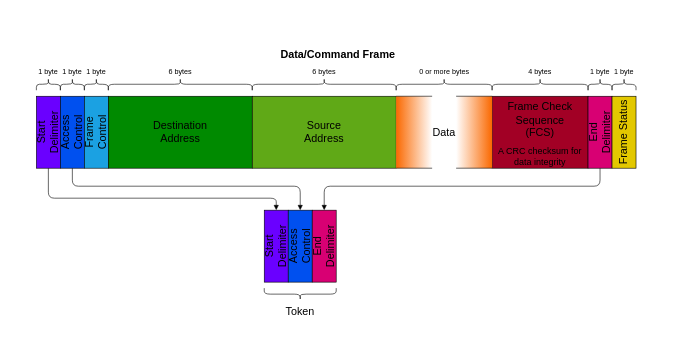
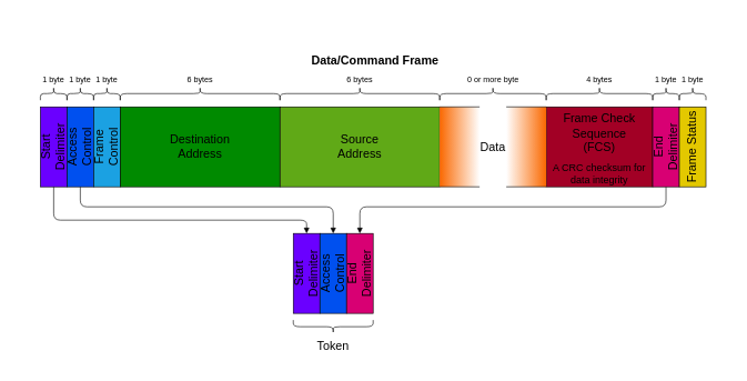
  <mxCell id="0" />
  <mxCell id="1" parent="0" />
  <mxCell id="2" value="" style="rounded=0;whiteSpace=wrap;html=1;fillColor=#6a00ff;fontColor=#ffffff;" vertex="1" parent="1"><mxGeometry x="60" y="160" width="40" height="120" as="geometry" /></mxCell>
  <mxCell id="3" value="" style="rounded=0;whiteSpace=wrap;html=1;fillColor=#0050ef;fontColor=#ffffff;" vertex="1" parent="1"><mxGeometry x="100" y="160" width="40" height="120" as="geometry" /></mxCell>
  <mxCell id="4" value="" style="rounded=0;whiteSpace=wrap;html=1;fillColor=#1ba1e2;fontColor=#ffffff;" vertex="1" parent="1"><mxGeometry x="140" y="160" width="40" height="120" as="geometry" /></mxCell>
  <mxCell id="5" value="" style="rounded=0;whiteSpace=wrap;html=1;fillColor=#008a00;fontColor=#ffffff;" vertex="1" parent="1"><mxGeometry x="180" y="160" width="240" height="120" as="geometry" /></mxCell>
  <mxCell id="6" value="" style="rounded=0;whiteSpace=wrap;html=1;fillColor=#60a917;fontColor=#ffffff;" vertex="1" parent="1"><mxGeometry x="420" y="160" width="240" height="120" as="geometry" /></mxCell>
  <mxCell id="7" value="" style="rounded=0;whiteSpace=wrap;html=1;fillColor=#fa6800;fontColor=#ffffff;gradientDirection=east;gradientColor=#ffffff;strokeColor=none;" vertex="1" parent="1"><mxGeometry x="660" y="160" width="60" height="120" as="geometry" /></mxCell>
  <mxCell id="8" value="" style="rounded=0;whiteSpace=wrap;html=1;fillColor=#a20025;fontColor=#ffffff;" vertex="1" parent="1"><mxGeometry x="820" y="160" width="160" height="120" as="geometry" /></mxCell>
  <mxCell id="9" value="" style="rounded=0;whiteSpace=wrap;html=1;fillColor=#d80073;fontColor=#ffffff;" vertex="1" parent="1"><mxGeometry x="980" y="160" width="40" height="120" as="geometry" /></mxCell>
  <mxCell id="10" value="1 byte" style="text;html=1;strokeColor=none;fillColor=none;align=center;verticalAlign=middle;whiteSpace=wrap;rounded=0;" vertex="1" parent="1"><mxGeometry x="60" y="110" width="40" height="20" as="geometry" /></mxCell>
  <mxCell id="11" value="" style="shape=curlyBracket;whiteSpace=wrap;html=1;rounded=1;rotation=90;" vertex="1" parent="1"><mxGeometry x="70" y="120" width="20" height="40" as="geometry" /></mxCell>
  <mxCell id="12" value="1 byte" style="text;html=1;strokeColor=none;fillColor=none;align=center;verticalAlign=middle;whiteSpace=wrap;rounded=0;" vertex="1" parent="1"><mxGeometry x="100" y="110" width="40" height="20" as="geometry" /></mxCell>
  <mxCell id="13" value="" style="shape=curlyBracket;whiteSpace=wrap;html=1;rounded=1;rotation=90;" vertex="1" parent="1"><mxGeometry x="110" y="120" width="20" height="40" as="geometry" /></mxCell>
  <mxCell id="14" value="1 byte" style="text;html=1;strokeColor=none;fillColor=none;align=center;verticalAlign=middle;whiteSpace=wrap;rounded=0;" vertex="1" parent="1"><mxGeometry x="140" y="110" width="40" height="20" as="geometry" /></mxCell>
  <mxCell id="15" value="" style="shape=curlyBracket;whiteSpace=wrap;html=1;rounded=1;rotation=90;" vertex="1" parent="1"><mxGeometry x="150" y="120" width="20" height="40" as="geometry" /></mxCell>
  <mxCell id="16" value="6 bytes" style="text;html=1;strokeColor=none;fillColor=none;align=center;verticalAlign=middle;whiteSpace=wrap;rounded=0;" vertex="1" parent="1"><mxGeometry x="275" y="110" width="50" height="20" as="geometry" /></mxCell>
  <mxCell id="17" value="" style="shape=curlyBracket;whiteSpace=wrap;html=1;rounded=1;rotation=90;" vertex="1" parent="1"><mxGeometry x="290" y="20" width="20" height="240" as="geometry" /></mxCell>
  <mxCell id="18" value="6 bytes" style="text;html=1;strokeColor=none;fillColor=none;align=center;verticalAlign=middle;whiteSpace=wrap;rounded=0;" vertex="1" parent="1"><mxGeometry x="515" y="110" width="50" height="20" as="geometry" /></mxCell>
  <mxCell id="19" value="" style="shape=curlyBracket;whiteSpace=wrap;html=1;rounded=1;rotation=90;" vertex="1" parent="1"><mxGeometry x="530" y="20" width="20" height="240" as="geometry" /></mxCell>
  <mxCell id="20" value="" style="shape=curlyBracket;whiteSpace=wrap;html=1;rounded=1;rotation=90;" vertex="1" parent="1"><mxGeometry x="890" y="60" width="20" height="160" as="geometry" /></mxCell>
  <mxCell id="21" value="4 bytes" style="text;html=1;strokeColor=none;fillColor=none;align=center;verticalAlign=middle;whiteSpace=wrap;rounded=0;" vertex="1" parent="1"><mxGeometry x="875" y="110" width="50" height="20" as="geometry" /></mxCell>
  <mxCell id="22" value="1 byte" style="text;html=1;strokeColor=none;fillColor=none;align=center;verticalAlign=middle;whiteSpace=wrap;rounded=0;" vertex="1" parent="1"><mxGeometry x="980" y="110" width="40" height="20" as="geometry" /></mxCell>
  <mxCell id="23" value="" style="shape=curlyBracket;whiteSpace=wrap;html=1;rounded=1;rotation=90;" vertex="1" parent="1"><mxGeometry x="990" y="120" width="20" height="40" as="geometry" /></mxCell>
  <mxCell id="24" value="" style="rounded=0;whiteSpace=wrap;html=1;fillColor=#fa6800;fontColor=#ffffff;gradientColor=#ffffff;gradientDirection=west;strokeColor=none;" vertex="1" parent="1"><mxGeometry x="760" y="160" width="60" height="120" as="geometry" /></mxCell>
  <mxCell id="25" value="" style="endArrow=none;html=1;exitX=0;exitY=0;exitDx=0;exitDy=0;entryX=1;entryY=0;entryDx=0;entryDy=0;" edge="1" parent="1" source="7" target="7"><mxGeometry width="50" height="50" relative="1" as="geometry"><mxPoint x="740" y="110" as="sourcePoint" /><mxPoint x="790" y="60" as="targetPoint" /></mxGeometry></mxCell>
  <mxCell id="26" value="" style="endArrow=none;html=1;exitX=0;exitY=1;exitDx=0;exitDy=0;entryX=1;entryY=1;entryDx=0;entryDy=0;" edge="1" parent="1" source="7" target="7"><mxGeometry width="50" height="50" relative="1" as="geometry"><mxPoint x="660" y="279.17" as="sourcePoint" /><mxPoint x="710" y="310" as="targetPoint" /></mxGeometry></mxCell>
  <mxCell id="27" value="" style="endArrow=none;html=1;exitX=0;exitY=1;exitDx=0;exitDy=0;entryX=1;entryY=1;entryDx=0;entryDy=0;" edge="1" parent="1" source="24" target="24"><mxGeometry width="50" height="50" relative="1" as="geometry"><mxPoint x="670" y="290" as="sourcePoint" /><mxPoint x="730" y="290" as="targetPoint" /></mxGeometry></mxCell>
  <mxCell id="28" value="" style="endArrow=none;html=1;exitX=0;exitY=0;exitDx=0;exitDy=0;entryX=1;entryY=0;entryDx=0;entryDy=0;" edge="1" parent="1" source="24" target="24"><mxGeometry width="50" height="50" relative="1" as="geometry"><mxPoint x="670" y="170" as="sourcePoint" /><mxPoint x="730" y="170" as="targetPoint" /></mxGeometry></mxCell>
  <mxCell id="29" value="" style="shape=curlyBracket;whiteSpace=wrap;html=1;rounded=1;rotation=90;" vertex="1" parent="1"><mxGeometry x="730" y="60" width="20" height="160" as="geometry" /></mxCell>
- <mxCell id="30" value="0 or more bytes" style="text;html=1;strokeColor=none;fillColor=none;align=center;verticalAlign=middle;whiteSpace=wrap;rounded=0;" vertex="1" parent="1"><mxGeometry x="692.5" y="110" width="95" height="20" as="geometry" /></mxCell>
+ <mxCell id="30" value="0 or more byte" style="text;html=1;strokeColor=none;fillColor=none;align=center;verticalAlign=middle;whiteSpace=wrap;rounded=0;" vertex="1" parent="1"><mxGeometry x="692.5" y="110" width="95" height="20" as="geometry" /></mxCell>
  <mxCell id="31" style="edgeStyle=orthogonalEdgeStyle;rounded=1;orthogonalLoop=1;jettySize=auto;html=1;exitX=0;exitY=0.5;exitDx=0;exitDy=0;entryX=1;entryY=0.5;entryDx=0;entryDy=0;fontSize=15;endArrow=block;endFill=1;" edge="1" parent="1" source="32" target="44"><mxGeometry relative="1" as="geometry"><Array as="points"><mxPoint x="80" y="330" /><mxPoint x="460" y="330" /></Array></mxGeometry></mxCell>
  <mxCell id="32" value="Start &lt;br style=&quot;font-size: 18px;&quot;&gt;Delimiter" style="text;html=1;strokeColor=none;fillColor=none;align=center;verticalAlign=middle;whiteSpace=wrap;rounded=0;rotation=-90;fontSize=18;" vertex="1" parent="1"><mxGeometry y="210" width="120" height="20" as="geometry" x="20" /></mxCell>
  <mxCell id="33" style="edgeStyle=orthogonalEdgeStyle;rounded=1;orthogonalLoop=1;jettySize=auto;html=1;exitX=0;exitY=0.5;exitDx=0;exitDy=0;entryX=1;entryY=0.5;entryDx=0;entryDy=0;fontSize=15;endArrow=block;endFill=1;" edge="1" parent="1" source="34" target="45"><mxGeometry relative="1" as="geometry"><Array as="points"><mxPoint x="120" y="310" /><mxPoint x="500" y="310" /></Array></mxGeometry></mxCell>
  <mxCell id="34" value="Access&lt;br&gt;Control" style="text;html=1;strokeColor=none;fillColor=none;align=center;verticalAlign=middle;whiteSpace=wrap;rounded=0;rotation=-90;fontSize=18;" vertex="1" parent="1"><mxGeometry x="60" y="210" width="120" height="20" as="geometry" /></mxCell>
  <mxCell id="35" value="Frame&lt;br&gt;Control" style="text;html=1;strokeColor=none;fillColor=none;align=center;verticalAlign=middle;whiteSpace=wrap;rounded=0;rotation=-90;fontSize=18;" vertex="1" parent="1"><mxGeometry x="100" y="210" width="120" height="20" as="geometry" /></mxCell>
  <mxCell id="36" value="Destination&lt;br&gt;Address" style="text;html=1;strokeColor=none;fillColor=none;align=center;verticalAlign=middle;whiteSpace=wrap;rounded=0;rotation=0;fontSize=18;" vertex="1" parent="1"><mxGeometry x="240" y="210" width="120" height="20" as="geometry" /></mxCell>
  <mxCell id="37" value="Source Address" style="text;html=1;strokeColor=none;fillColor=none;align=center;verticalAlign=middle;whiteSpace=wrap;rounded=0;rotation=0;fontSize=18;" vertex="1" parent="1"><mxGeometry x="480" y="210" width="120" height="20" as="geometry" /></mxCell>
  <mxCell id="38" value="Frame Check Sequence (FCS)" style="text;html=1;strokeColor=none;fillColor=none;align=center;verticalAlign=middle;whiteSpace=wrap;rounded=0;rotation=0;fontSize=18;" vertex="1" parent="1"><mxGeometry x="840" y="190" width="120" height="20" as="geometry" /></mxCell>
  <mxCell id="39" value="A CRC checksum for data integrity" style="text;html=1;strokeColor=none;fillColor=none;align=center;verticalAlign=middle;whiteSpace=wrap;rounded=0;rotation=0;fontSize=15;" vertex="1" parent="1"><mxGeometry x="820" y="250" width="160" height="20" as="geometry" /></mxCell>
  <mxCell id="40" style="edgeStyle=orthogonalEdgeStyle;rounded=1;orthogonalLoop=1;jettySize=auto;html=1;exitX=0;exitY=0.5;exitDx=0;exitDy=0;entryX=1;entryY=0.5;entryDx=0;entryDy=0;fontSize=15;endArrow=block;endFill=1;" edge="1" parent="1" source="41" target="51"><mxGeometry relative="1" as="geometry"><Array as="points"><mxPoint x="1000" y="310" /><mxPoint x="540" y="310" /></Array></mxGeometry></mxCell>
  <mxCell id="41" value="End&lt;br&gt;Delimiter" style="text;html=1;strokeColor=none;fillColor=none;align=center;verticalAlign=middle;whiteSpace=wrap;rounded=0;rotation=-90;fontSize=18;" vertex="1" parent="1"><mxGeometry x="940" y="210" width="120" height="20" as="geometry" /></mxCell>
  <mxCell id="42" value="" style="rounded=0;whiteSpace=wrap;html=1;fillColor=#6a00ff;fontColor=#ffffff;" vertex="1" parent="1"><mxGeometry x="440" y="350" width="40" height="120" as="geometry" /></mxCell>
  <mxCell id="43" value="" style="rounded=0;whiteSpace=wrap;html=1;fillColor=#0050ef;fontColor=#ffffff;" vertex="1" parent="1"><mxGeometry x="480" y="350" width="40" height="120" as="geometry" /></mxCell>
  <mxCell id="44" value="Start &lt;br style=&quot;font-size: 18px;&quot;&gt;Delimiter" style="text;html=1;strokeColor=none;fillColor=none;align=center;verticalAlign=middle;whiteSpace=wrap;rounded=0;rotation=-90;fontSize=18;" vertex="1" parent="1"><mxGeometry x="400" y="400" width="120" height="20" as="geometry" /></mxCell>
  <mxCell id="45" value="Access&lt;br&gt;Control" style="text;html=1;strokeColor=none;fillColor=none;align=center;verticalAlign=middle;whiteSpace=wrap;rounded=0;rotation=-90;fontSize=18;" vertex="1" parent="1"><mxGeometry x="440" y="400" width="120" height="20" as="geometry" /></mxCell>
  <mxCell id="46" value="" style="rounded=0;whiteSpace=wrap;html=1;fillColor=#e3c800;fontColor=#ffffff;" vertex="1" parent="1"><mxGeometry x="1020" y="160" width="40" height="120" as="geometry" /></mxCell>
  <mxCell id="47" value="1 byte" style="text;html=1;strokeColor=none;fillColor=none;align=center;verticalAlign=middle;whiteSpace=wrap;rounded=0;" vertex="1" parent="1"><mxGeometry x="1020" y="110" width="40" height="20" as="geometry" /></mxCell>
  <mxCell id="48" value="" style="shape=curlyBracket;whiteSpace=wrap;html=1;rounded=1;rotation=90;" vertex="1" parent="1"><mxGeometry x="1030" y="120" width="20" height="40" as="geometry" /></mxCell>
  <mxCell id="49" value="Frame Status" style="text;html=1;strokeColor=none;fillColor=none;align=center;verticalAlign=middle;whiteSpace=wrap;rounded=0;rotation=-90;fontSize=18;" vertex="1" parent="1"><mxGeometry x="980" y="210" width="120" height="20" as="geometry" /></mxCell>
  <mxCell id="50" value="" style="rounded=0;whiteSpace=wrap;html=1;fillColor=#d80073;fontColor=#ffffff;" vertex="1" parent="1"><mxGeometry x="520" y="350" width="40" height="120" as="geometry" /></mxCell>
  <mxCell id="51" value="End&lt;br&gt;Delimiter" style="text;html=1;strokeColor=none;fillColor=none;align=center;verticalAlign=middle;whiteSpace=wrap;rounded=0;rotation=-90;fontSize=18;" vertex="1" parent="1"><mxGeometry x="480" y="400" width="120" height="20" as="geometry" /></mxCell>
  <mxCell id="52" value="Data" style="text;html=1;strokeColor=none;fillColor=none;align=center;verticalAlign=middle;whiteSpace=wrap;rounded=0;rotation=0;fontSize=18;" vertex="1" parent="1"><mxGeometry x="680" y="210" width="120" height="20" as="geometry" /></mxCell>
  <mxCell id="53" value="" style="shape=curlyBracket;whiteSpace=wrap;html=1;rounded=1;fillColor=#ffffff;gradientColor=#ffffff;fontSize=15;rotation=-90;" vertex="1" parent="1"><mxGeometry x="490" y="430" width="20" height="120" as="geometry" /></mxCell>
  <mxCell id="54" value="Token" style="text;html=1;strokeColor=none;fillColor=none;align=center;verticalAlign=middle;whiteSpace=wrap;rounded=0;rotation=0;fontSize=18;" vertex="1" parent="1"><mxGeometry x="440" y="510" width="120" height="20" as="geometry" /></mxCell>
  <mxCell id="55" value="Data/Command Frame" style="text;html=1;strokeColor=none;fillColor=none;align=center;verticalAlign=middle;whiteSpace=wrap;rounded=0;rotation=0;fontSize=18;fontStyle=1" vertex="1" parent="1"><mxGeometry x="432.5" y="80" width="260" height="20" as="geometry" /></mxCell>
